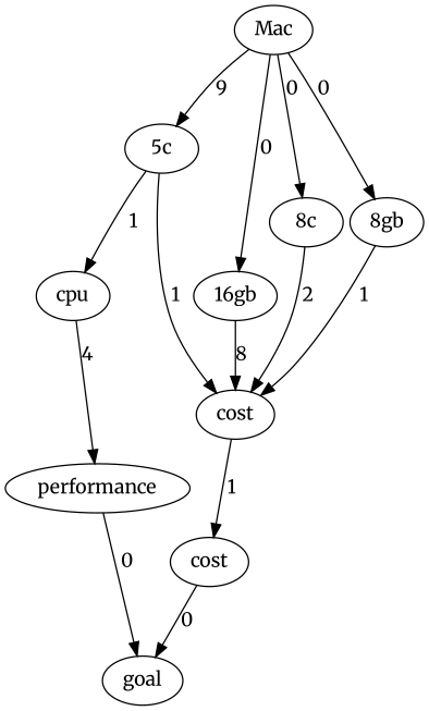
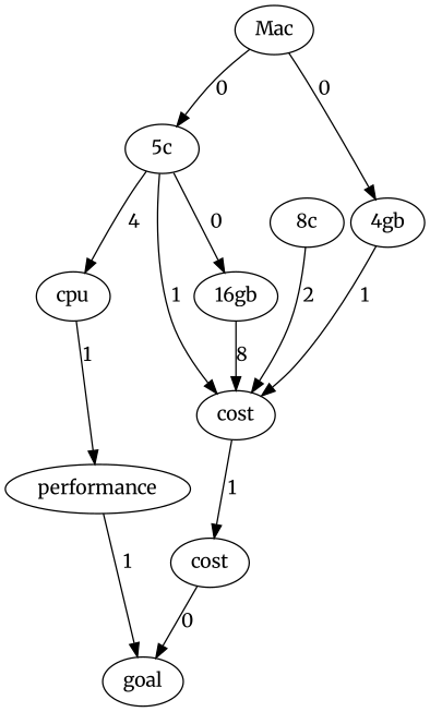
  digraph {
    fontname=Merriweather
    node [fontname=Merriweather]
    edge [fontname=Merriweather]
    n1 [label=Mac]
-   n2 [label="8gb"]
+   n2 [label="4gb"]
    n3 [label="16gb"]
    n4 [label="5c"]
    n5 [label="8c"]
    n6 [label=cost]
    n7 [label=cpu]
    n8 [label=cost]
    n9 [label=performance]
    n10 [label=goal]
    n1 -> n2 [label=0]
-   n1 -> n3 [label=0]
-   n1 -> n4 [label=9]
-   n1 -> n5 [label=0]
+   n4 -> n3 [label=0]
+   n1 -> n4 [label=0]
    n2 -> n6 [label=1]
    n3 -> n6 [label=8]
    n4 -> n6 [label=1]
-   n4 -> n7 [label=1]
+   n4 -> n7 [label=4]
    n5 -> n6 [label=2]
    n6 -> n8 [label=1]
-   n7 -> n9 [label=4]
+   n7 -> n9 [label=1]
    n8 -> n10 [label=0]
-   n9 -> n10 [label=0]
+   n9 -> n10 [label=1]
  }
